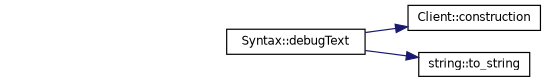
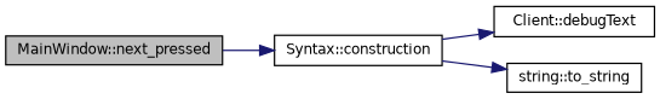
  digraph {
    rankdir=LR
    node [color=black fillcolor=white fontname=Helvetica fontsize=10 shape=record style=filled]
    edge [color=midnightblue fontname=Helvetica fontsize=10 labelfontname=Helvetica labelfontsize=10 style=solid]
-   n2 [height=0.2 label="Syntax::debugText" width=0.4]
-   n3 [height=0.2 label="Client::construction" width=0.4]
+   n1 [fillcolor=grey75 fontcolor=black height=0.2 label="MainWindow::next_pressed" width=0.4]
+   n2 [height=0.2 label="Syntax::construction" width=0.4]
+   n3 [height=0.2 label="Client::debugText" width=0.4]
    n4 [height=0.2 label="string::to_string" width=0.4]
+   n1 -> n2
    n2 -> n3
    n2 -> n4
  }
